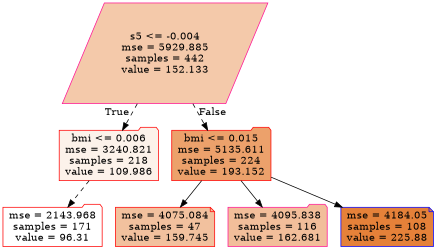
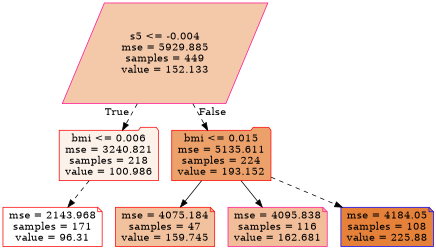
  digraph {
    node [color=red shape=folder style=filled]
    edge [style=dashed]
-   n1 [color=deeppink fillcolor="#f4c9aa" label="s5 <= -0.004\nmse = 5929.885\nsamples = 442\nvalue = 152.133" shape=parallelogram]
-   n2 [fillcolor="#fcf2ea" label="bmi <= 0.006\nmse = 3240.821\nsamples = 218\nvalue = 109.986"]
+   n1 [color=deeppink fillcolor="#f4c9aa" label="s5 <= -0.004\nmse = 5929.885\nsamples = 449\nvalue = 152.133" shape=parallelogram]
+   n2 [fillcolor="#fcf2ea" label="bmi <= 0.006\nmse = 3240.821\nsamples = 218\nvalue = 100.986"]
    n3 [fillcolor="#eca16b" label="bmi <= 0.015\nmse = 5135.611\nsamples = 224\nvalue = 193.152"]
-   n4 [fillcolor="#ffffff" label="mse = 2143.968\nsamples = 171\nvalue = 96.31"]
-   n5 [fillcolor="#f2c19e" label="mse = 4075.084\nsamples = 47\nvalue = 159.745" shape=note]
-   n6 [color=deeppink fillcolor="#f2be9a" label="mse = 4095.838\nsamples = 116\nvalue = 162.681"]
+   n4 [fillcolor="#ffffff" label="mse = 2143.968\nsamples = 171\nvalue = 96.31" shape=note]
+   n5 [fillcolor="#f2c19e" label="mse = 4075.184\nsamples = 47\nvalue = 159.745" shape=note]
+   n6 [color=deeppink fillcolor="#f2be9a" label="mse = 4095.838\nsamples = 116\nvalue = 162.681" shape=note]
    n7 [color=blue fillcolor="#e58139" label="mse = 4184.05\nsamples = 108\nvalue = 225.88" shape=note]
    n1 -> n2 [headlabel=True labelangle=45 labeldistance=2.5]
    n1 -> n3 [headlabel=False labelangle=-45 labeldistance=2.5]
    n2 -> n4
    n3 -> n5 [style=solid]
    n3 -> n6 [style=solid]
-   n3 -> n7 [style=solid]
+   n3 -> n7
  }
